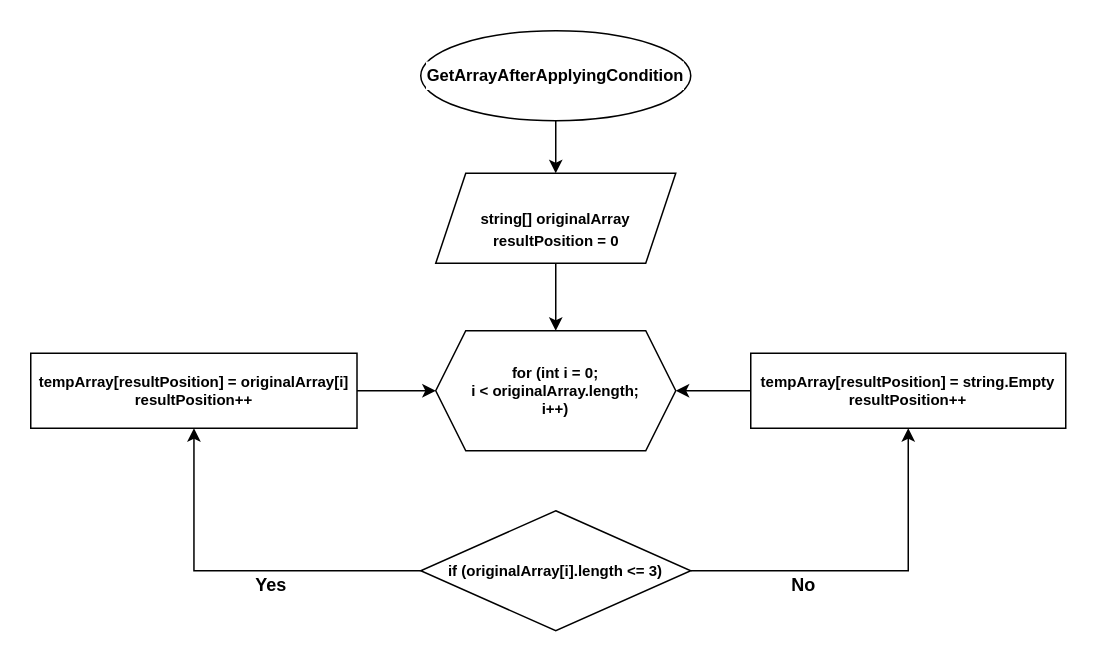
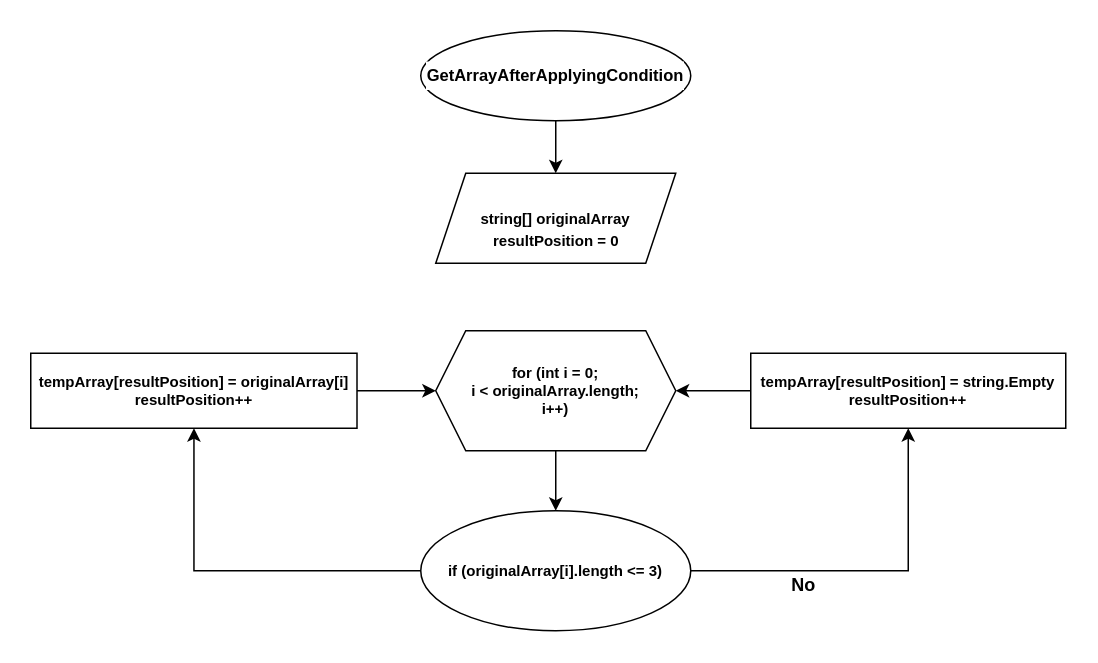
  <mxCell id="0" />
  <mxCell id="1" parent="0" />
  <mxCell id="2" value="" style="edgeStyle=orthogonalEdgeStyle;rounded=0;orthogonalLoop=1;jettySize=auto;html=1;fontStyle=1" parent="1" source="3" target="5" edge="1"><mxGeometry relative="1" as="geometry" /></mxCell>
  <mxCell id="3" value="&lt;div style=&quot;line-height: 19px; font-size: 11px;&quot;&gt;&lt;div style=&quot;line-height: 19px; font-size: 11px;&quot;&gt;&lt;span style=&quot;font-size: 11px;&quot;&gt;&lt;font style=&quot;font-size: 11px;&quot;&gt;GetArrayAfterApplyingCondition&lt;/font&gt;&lt;/span&gt;&lt;/div&gt;&lt;/div&gt;" style="ellipse;whiteSpace=wrap;html=1;fontSize=11;fillColor=#FFFFFF;labelBackgroundColor=default;fontStyle=1;" parent="1" vertex="1"><mxGeometry x="280" y="20" width="180" height="60" as="geometry" /></mxCell>
- <mxCell id="4" value="" style="edgeStyle=orthogonalEdgeStyle;rounded=0;orthogonalLoop=1;jettySize=auto;html=1;fontStyle=1" parent="1" source="5" target="7" edge="1"><mxGeometry relative="1" as="geometry" /></mxCell>
  <mxCell id="5" value="string[] originalArray " style="shape=parallelogram;perimeter=parallelogramPerimeter;whiteSpace=wrap;fixedSize=1;labelBackgroundColor=default;fontSize=10;fontStyle=1" parent="1" vertex="1"><mxGeometry x="290" y="115" width="160" height="60" as="geometry" /></mxCell>
+ <mxCell id="6" value="" style="edgeStyle=orthogonalEdgeStyle;rounded=0;orthogonalLoop=1;jettySize=auto;html=1;fontStyle=1" parent="1" source="7" target="10" edge="1"><mxGeometry relative="1" as="geometry" /></mxCell>
  <mxCell id="7" value="for (int i = 0;&lt;br style=&quot;font-size: 10px;&quot;&gt;i &amp;lt; originalArray.length;&lt;br style=&quot;font-size: 10px;&quot;&gt;i++)" style="shape=hexagon;perimeter=hexagonPerimeter2;whiteSpace=wrap;html=1;fixedSize=1;fontSize=10;fontStyle=1" parent="1" vertex="1"><mxGeometry x="290" y="220" width="160" height="80" as="geometry" /></mxCell>
  <mxCell id="8" value="" style="edgeStyle=orthogonalEdgeStyle;rounded=0;orthogonalLoop=1;jettySize=auto;html=1;fontStyle=1" parent="1" source="10" target="12" edge="1"><mxGeometry relative="1" as="geometry" /></mxCell>
  <mxCell id="9" style="edgeStyle=orthogonalEdgeStyle;rounded=0;orthogonalLoop=1;jettySize=auto;html=1;exitX=1;exitY=0.5;exitDx=0;exitDy=0;entryX=0.5;entryY=1;entryDx=0;entryDy=0;fontStyle=1" parent="1" source="10" target="17" edge="1"><mxGeometry relative="1" as="geometry"><mxPoint x="660" y="340" as="targetPoint" /></mxGeometry></mxCell>
- <mxCell id="10" value="if (originalArray[i].length &amp;lt;= 3)" style="rhombus;whiteSpace=wrap;html=1;fontSize=10;fontStyle=1" parent="1" vertex="1"><mxGeometry x="280" y="340" width="180" height="80" as="geometry" /></mxCell>
+ <mxCell id="10" value="if (originalArray[i].length &amp;lt;= 3)" style="ellipse;whiteSpace=wrap;html=1;fontSize=10;fontStyle=1;" parent="1" vertex="1"><mxGeometry x="280" y="340" width="180" height="80" as="geometry" /></mxCell>
  <mxCell id="11" value="" style="edgeStyle=orthogonalEdgeStyle;rounded=0;orthogonalLoop=1;jettySize=auto;html=1;fontStyle=1" parent="1" source="12" target="7" edge="1"><mxGeometry relative="1" as="geometry" /></mxCell>
  <mxCell id="12" value="tempArray[resultPosition] = originalArray[i]&lt;br style=&quot;font-size: 10px;&quot;&gt;resultPosition++" style="whiteSpace=wrap;html=1;fontSize=10;fontStyle=1" parent="1" vertex="1"><mxGeometry x="20" y="235" width="217.5" height="50" as="geometry" /></mxCell>
- <mxCell id="13" value="Yes" style="text;html=1;align=center;verticalAlign=middle;resizable=0;points=[];autosize=1;strokeColor=none;fillColor=none;fontStyle=1" parent="1" vertex="1"><mxGeometry x="160" y="375" width="40" height="30" as="geometry" /></mxCell>
  <mxCell id="14" value="No" style="text;html=1;align=center;verticalAlign=middle;resizable=0;points=[];autosize=1;strokeColor=none;fillColor=none;fontStyle=1" parent="1" vertex="1"><mxGeometry x="515" y="375" width="40" height="30" as="geometry" /></mxCell>
  <mxCell id="15" value="&lt;div style=&quot;font-size: 10px; line-height: 19px;&quot;&gt;resultPosition = 0&lt;/div&gt;" style="text;html=1;resizable=0;autosize=1;align=center;verticalAlign=middle;points=[];fillColor=none;strokeColor=none;rounded=0;fontSize=10;fontColor=#000000;labelBackgroundColor=none;fontStyle=1" parent="1" vertex="1"><mxGeometry x="315" y="145" width="110" height="30" as="geometry" /></mxCell>
  <mxCell id="16" style="edgeStyle=orthogonalEdgeStyle;rounded=0;orthogonalLoop=1;jettySize=auto;html=1;entryX=1;entryY=0.5;entryDx=0;entryDy=0;fontSize=13;fontStyle=1" parent="1" source="17" target="7" edge="1"><mxGeometry relative="1" as="geometry" /></mxCell>
  <mxCell id="17" value="tempArray[resultPosition] = string.Empty&lt;br&gt;resultPosition++" style="whiteSpace=wrap;html=1;fontSize=10;fontStyle=1" parent="1" vertex="1"><mxGeometry x="500" y="235" width="210" height="50" as="geometry" /></mxCell>
